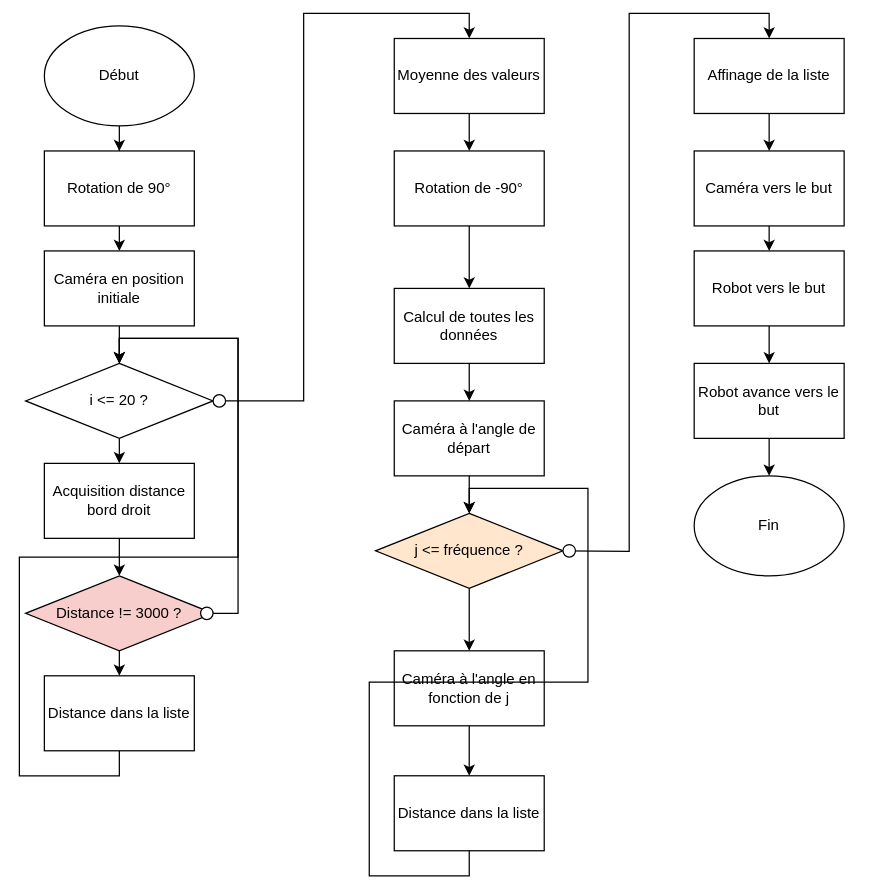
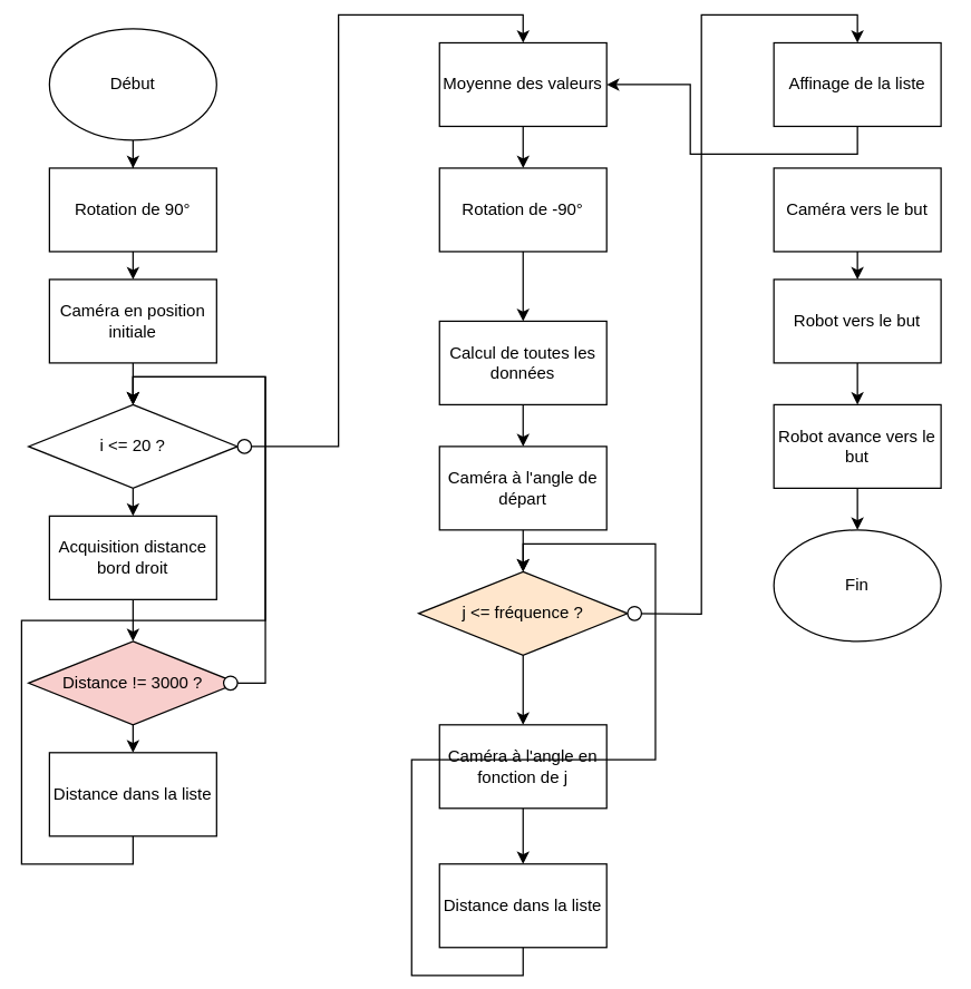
  <mxCell id="0" />
  <mxCell id="1" parent="0" />
  <mxCell id="2" style="edgeStyle=orthogonalEdgeStyle;rounded=0;orthogonalLoop=1;jettySize=auto;html=1;exitX=0.5;exitY=1;exitDx=0;exitDy=0;" edge="1" parent="1" source="3" target="5"><mxGeometry relative="1" as="geometry" /></mxCell>
  <mxCell id="3" value="Début" style="ellipse;whiteSpace=wrap;html=1;" vertex="1" parent="1"><mxGeometry x="35" y="20" width="120" height="80" as="geometry" /></mxCell>
  <mxCell id="4" style="edgeStyle=orthogonalEdgeStyle;rounded=0;orthogonalLoop=1;jettySize=auto;html=1;exitX=0.5;exitY=1;exitDx=0;exitDy=0;entryX=0.5;entryY=0;entryDx=0;entryDy=0;" edge="1" parent="1" source="5" target="7"><mxGeometry relative="1" as="geometry" /></mxCell>
  <mxCell id="5" value="Rotation de 90°" style="rounded=0;whiteSpace=wrap;html=1;" vertex="1" parent="1"><mxGeometry x="35" y="120" width="120" height="60" as="geometry" /></mxCell>
  <mxCell id="6" style="edgeStyle=orthogonalEdgeStyle;rounded=0;orthogonalLoop=1;jettySize=auto;html=1;exitX=0.5;exitY=1;exitDx=0;exitDy=0;entryX=0.5;entryY=0;entryDx=0;entryDy=0;" edge="1" parent="1" source="7" target="10"><mxGeometry relative="1" as="geometry" /></mxCell>
  <mxCell id="7" value="Caméra en position initiale" style="rounded=0;whiteSpace=wrap;html=1;" vertex="1" parent="1"><mxGeometry x="35" y="200" width="120" height="60" as="geometry" /></mxCell>
  <mxCell id="8" style="edgeStyle=orthogonalEdgeStyle;rounded=0;orthogonalLoop=1;jettySize=auto;html=1;exitX=0.5;exitY=1;exitDx=0;exitDy=0;entryX=0.5;entryY=0;entryDx=0;entryDy=0;" edge="1" parent="1" source="10" target="12"><mxGeometry relative="1" as="geometry" /></mxCell>
  <mxCell id="9" style="edgeStyle=orthogonalEdgeStyle;rounded=0;orthogonalLoop=1;jettySize=auto;html=1;exitX=1;exitY=0.5;exitDx=0;exitDy=0;entryX=0.5;entryY=0;entryDx=0;entryDy=0;" edge="1" parent="1" source="10" target="20"><mxGeometry relative="1" as="geometry" /></mxCell>
  <mxCell id="10" value="i &amp;lt;= 20 ?" style="rhombus;whiteSpace=wrap;html=1;" vertex="1" parent="1"><mxGeometry x="20" y="290" width="150" height="60" as="geometry" /></mxCell>
  <mxCell id="11" style="edgeStyle=orthogonalEdgeStyle;rounded=0;orthogonalLoop=1;jettySize=auto;html=1;exitX=0.5;exitY=1;exitDx=0;exitDy=0;entryX=0.5;entryY=0;entryDx=0;entryDy=0;" edge="1" parent="1" source="12" target="15"><mxGeometry relative="1" as="geometry" /></mxCell>
  <mxCell id="12" value="Acquisition distance bord droit" style="rounded=0;whiteSpace=wrap;html=1;" vertex="1" parent="1"><mxGeometry x="35" y="370" width="120" height="60" as="geometry" /></mxCell>
  <mxCell id="13" style="edgeStyle=orthogonalEdgeStyle;rounded=0;orthogonalLoop=1;jettySize=auto;html=1;exitX=1;exitY=0.5;exitDx=0;exitDy=0;entryX=0.5;entryY=0;entryDx=0;entryDy=0;" edge="1" parent="1" source="15" target="10"><mxGeometry relative="1" as="geometry" /></mxCell>
  <mxCell id="14" style="edgeStyle=orthogonalEdgeStyle;rounded=0;orthogonalLoop=1;jettySize=auto;html=1;exitX=0.5;exitY=1;exitDx=0;exitDy=0;entryX=0.5;entryY=0;entryDx=0;entryDy=0;" edge="1" parent="1" source="15" target="17"><mxGeometry relative="1" as="geometry" /></mxCell>
  <mxCell id="15" value="Distance != 3000 ?" style="rhombus;whiteSpace=wrap;html=1;fillColor=#f8cecc;" vertex="1" parent="1"><mxGeometry x="20" y="460" width="150" height="60" as="geometry" /></mxCell>
  <mxCell id="16" style="edgeStyle=orthogonalEdgeStyle;rounded=0;orthogonalLoop=1;jettySize=auto;html=1;exitX=0.5;exitY=1;exitDx=0;exitDy=0;entryX=0.5;entryY=0;entryDx=0;entryDy=0;" edge="1" parent="1" source="17" target="10"><mxGeometry relative="1" as="geometry" /></mxCell>
  <mxCell id="17" value="Distance dans la liste" style="rounded=0;whiteSpace=wrap;html=1;" vertex="1" parent="1"><mxGeometry x="35" y="540" width="120" height="60" as="geometry" /></mxCell>
  <mxCell id="18" value="" style="ellipse;whiteSpace=wrap;html=1;aspect=fixed;" vertex="1" parent="1"><mxGeometry x="160" y="485" width="10" height="10" as="geometry" /></mxCell>
  <mxCell id="19" style="edgeStyle=orthogonalEdgeStyle;rounded=0;orthogonalLoop=1;jettySize=auto;html=1;exitX=0.5;exitY=1;exitDx=0;exitDy=0;entryX=0.5;entryY=0;entryDx=0;entryDy=0;" edge="1" parent="1" source="20" target="29"><mxGeometry relative="1" as="geometry" /></mxCell>
  <mxCell id="20" value="Moyenne des valeurs" style="rounded=0;whiteSpace=wrap;html=1;" vertex="1" parent="1"><mxGeometry x="315" y="30" width="120" height="60" as="geometry" /></mxCell>
  <mxCell id="21" value="" style="ellipse;whiteSpace=wrap;html=1;aspect=fixed;" vertex="1" parent="1"><mxGeometry x="170" y="315" width="10" height="10" as="geometry" /></mxCell>
  <mxCell id="22" style="edgeStyle=orthogonalEdgeStyle;rounded=0;orthogonalLoop=1;jettySize=auto;html=1;exitX=0.5;exitY=1;exitDx=0;exitDy=0;entryX=0.5;entryY=0;entryDx=0;entryDy=0;" edge="1" parent="1" source="23" target="25"><mxGeometry relative="1" as="geometry" /></mxCell>
  <mxCell id="23" value="Calcul de toutes les données" style="rounded=0;whiteSpace=wrap;html=1;" vertex="1" parent="1"><mxGeometry x="315" y="230" width="120" height="60" as="geometry" /></mxCell>
  <mxCell id="24" style="edgeStyle=orthogonalEdgeStyle;rounded=0;orthogonalLoop=1;jettySize=auto;html=1;exitX=0.5;exitY=1;exitDx=0;exitDy=0;entryX=0.5;entryY=0;entryDx=0;entryDy=0;" edge="1" parent="1" source="25" target="27"><mxGeometry relative="1" as="geometry" /></mxCell>
  <mxCell id="25" value="Caméra à l'angle de départ" style="rounded=0;whiteSpace=wrap;html=1;" vertex="1" parent="1"><mxGeometry x="315" y="320" width="120" height="60" as="geometry" /></mxCell>
  <mxCell id="26" style="edgeStyle=orthogonalEdgeStyle;rounded=0;orthogonalLoop=1;jettySize=auto;html=1;exitX=0.5;exitY=1;exitDx=0;exitDy=0;entryX=0.5;entryY=0;entryDx=0;entryDy=0;" edge="1" parent="1" source="27" target="31"><mxGeometry relative="1" as="geometry" /></mxCell>
  <mxCell id="27" value="j &amp;lt;= fréquence ?" style="rhombus;whiteSpace=wrap;html=1;fillColor=#ffe6cc;" vertex="1" parent="1"><mxGeometry x="300" y="410" width="150" height="60" as="geometry" /></mxCell>
  <mxCell id="28" style="edgeStyle=orthogonalEdgeStyle;rounded=0;orthogonalLoop=1;jettySize=auto;html=1;exitX=0.5;exitY=1;exitDx=0;exitDy=0;entryX=0.5;entryY=0;entryDx=0;entryDy=0;" edge="1" parent="1" source="29" target="23"><mxGeometry relative="1" as="geometry" /></mxCell>
  <mxCell id="29" value="&lt;span style=&quot;&quot;&gt;Rotation de -90°&lt;/span&gt;" style="rounded=0;whiteSpace=wrap;html=1;" vertex="1" parent="1"><mxGeometry x="315" y="120" width="120" height="60" as="geometry" /></mxCell>
  <mxCell id="30" style="edgeStyle=orthogonalEdgeStyle;rounded=0;orthogonalLoop=1;jettySize=auto;html=1;exitX=0.5;exitY=1;exitDx=0;exitDy=0;entryX=0.5;entryY=0;entryDx=0;entryDy=0;" edge="1" parent="1" source="31" target="33"><mxGeometry relative="1" as="geometry" /></mxCell>
  <mxCell id="31" value="Caméra à l'angle en fonction de j" style="rounded=0;whiteSpace=wrap;html=1;" vertex="1" parent="1"><mxGeometry x="315" y="520" width="120" height="60" as="geometry" /></mxCell>
  <mxCell id="32" style="edgeStyle=orthogonalEdgeStyle;rounded=0;orthogonalLoop=1;jettySize=auto;html=1;exitX=0.5;exitY=1;exitDx=0;exitDy=0;entryX=0.5;entryY=0;entryDx=0;entryDy=0;" edge="1" parent="1" source="33" target="27"><mxGeometry relative="1" as="geometry" /></mxCell>
  <mxCell id="33" value="Distance dans la liste" style="rounded=0;whiteSpace=wrap;html=1;" vertex="1" parent="1"><mxGeometry x="315" y="620" width="120" height="60" as="geometry" /></mxCell>
  <mxCell id="34" style="edgeStyle=orthogonalEdgeStyle;rounded=0;orthogonalLoop=1;jettySize=auto;html=1;exitX=0;exitY=0.5;exitDx=0;exitDy=0;entryX=0.5;entryY=0;entryDx=0;entryDy=0;" edge="1" parent="1" target="36"><mxGeometry relative="1" as="geometry"><mxPoint x="450" y="440" as="sourcePoint" /></mxGeometry></mxCell>
- <mxCell id="35" style="edgeStyle=orthogonalEdgeStyle;rounded=0;orthogonalLoop=1;jettySize=auto;html=1;exitX=0.5;exitY=1;exitDx=0;exitDy=0;entryX=0.5;entryY=0;entryDx=0;entryDy=0;" edge="1" parent="1" source="36" target="39"><mxGeometry relative="1" as="geometry" /></mxCell>
+ <mxCell id="35" style="edgeStyle=orthogonalEdgeStyle;rounded=0;orthogonalLoop=1;jettySize=auto;html=1;exitX=0.5;exitY=1;exitDx=0;exitDy=0;" edge="1" parent="1" source="36" target="20"><mxGeometry relative="1" as="geometry" /></mxCell>
  <mxCell id="36" value="Affinage de la liste" style="rounded=0;whiteSpace=wrap;html=1;" vertex="1" parent="1"><mxGeometry x="555" y="30" width="120" height="60" as="geometry" /></mxCell>
  <mxCell id="37" value="" style="ellipse;whiteSpace=wrap;html=1;aspect=fixed;" vertex="1" parent="1"><mxGeometry x="450" y="435" width="10" height="10" as="geometry" /></mxCell>
  <mxCell id="38" style="edgeStyle=orthogonalEdgeStyle;rounded=0;orthogonalLoop=1;jettySize=auto;html=1;exitX=0.5;exitY=1;exitDx=0;exitDy=0;entryX=0.5;entryY=0;entryDx=0;entryDy=0;" edge="1" parent="1" source="39" target="41"><mxGeometry relative="1" as="geometry" /></mxCell>
  <mxCell id="39" value="Caméra vers le but" style="rounded=0;whiteSpace=wrap;html=1;" vertex="1" parent="1"><mxGeometry x="555" y="120" width="120" height="60" as="geometry" /></mxCell>
  <mxCell id="40" style="edgeStyle=orthogonalEdgeStyle;rounded=0;orthogonalLoop=1;jettySize=auto;html=1;exitX=0.5;exitY=1;exitDx=0;exitDy=0;entryX=0.5;entryY=0;entryDx=0;entryDy=0;" edge="1" parent="1" source="41" target="43"><mxGeometry relative="1" as="geometry" /></mxCell>
  <mxCell id="41" value="Robot vers le but" style="rounded=0;whiteSpace=wrap;html=1;" vertex="1" parent="1"><mxGeometry x="555" y="200" width="120" height="60" as="geometry" /></mxCell>
  <mxCell id="42" style="edgeStyle=orthogonalEdgeStyle;rounded=0;orthogonalLoop=1;jettySize=auto;html=1;exitX=0.5;exitY=1;exitDx=0;exitDy=0;entryX=0.5;entryY=0;entryDx=0;entryDy=0;" edge="1" parent="1" source="43" target="44"><mxGeometry relative="1" as="geometry" /></mxCell>
  <mxCell id="43" value="Robot avance vers le but" style="rounded=0;whiteSpace=wrap;html=1;" vertex="1" parent="1"><mxGeometry x="555" y="290" width="120" height="60" as="geometry" /></mxCell>
  <mxCell id="44" value="Fin" style="ellipse;whiteSpace=wrap;html=1;" vertex="1" parent="1"><mxGeometry x="555" y="380" width="120" height="80" as="geometry" /></mxCell>
